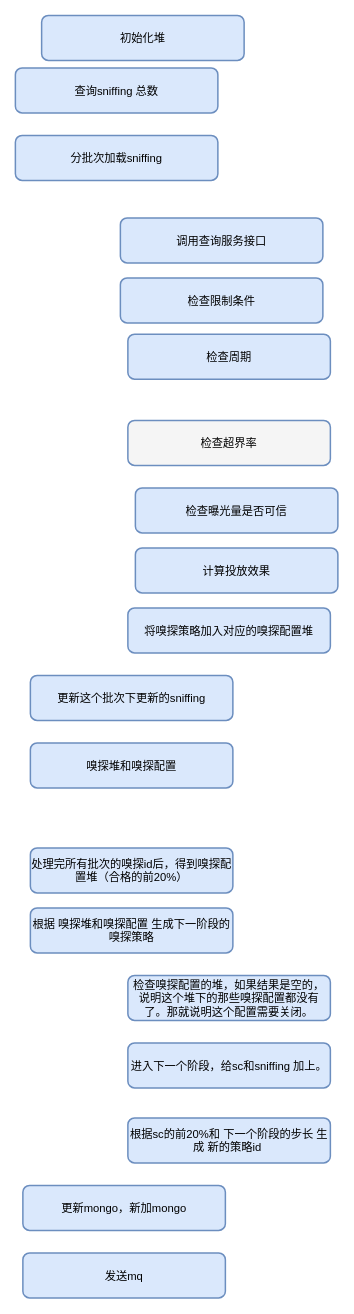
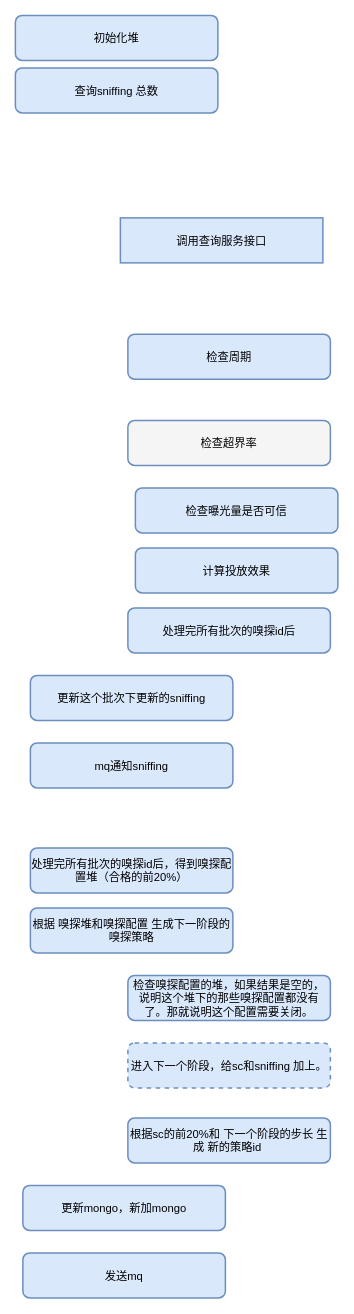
  <mxCell id="0" />
  <mxCell id="1" parent="0" />
- <mxCell id="2" value="分批次加载sniffing" style="rounded=1;whiteSpace=wrap;html=1;strokeWidth=2;fillWeight=4;hachureGap=8;hachureAngle=45;fillColor=#dae8fc;strokeColor=#6c8ebf;fontSize=15;" vertex="1" parent="1"><mxGeometry x="20" y="180" width="270" height="60" as="geometry" /></mxCell>
- <mxCell id="3" value="初始化堆" style="rounded=1;whiteSpace=wrap;html=1;strokeWidth=2;fillWeight=4;hachureGap=8;hachureAngle=45;fillColor=#dae8fc;strokeColor=#6c8ebf;fontSize=15;" vertex="1" parent="1"><mxGeometry x="55" y="20" width="270" height="60" as="geometry" /></mxCell>
- <mxCell id="4" value="调用查询服务接口" style="rounded=1;whiteSpace=wrap;html=1;strokeWidth=2;fillWeight=4;hachureGap=8;hachureAngle=45;fillColor=#dae8fc;strokeColor=#6c8ebf;fontSize=15;" vertex="1" parent="1"><mxGeometry x="160" y="290" width="270" height="60" as="geometry" /></mxCell>
+ <mxCell id="3" value="初始化堆" style="rounded=1;whiteSpace=wrap;html=1;strokeWidth=2;fillWeight=4;hachureGap=8;hachureAngle=45;fillColor=#dae8fc;strokeColor=#6c8ebf;fontSize=15;" vertex="1" parent="1"><mxGeometry x="20" y="20" width="270" height="60" as="geometry" /></mxCell>
+ <mxCell id="4" value="调用查询服务接口" style="whiteSpace=wrap;html=1;strokeWidth=2;fillWeight=4;hachureGap=8;hachureAngle=45;fillColor=#dae8fc;strokeColor=#6c8ebf;fontSize=15;rounded=0;" vertex="1" parent="1"><mxGeometry x="160" y="290" width="270" height="60" as="geometry" /></mxCell>
  <mxCell id="5" value="查询sniffing 总数" style="rounded=1;whiteSpace=wrap;html=1;strokeWidth=2;fillWeight=4;hachureGap=8;hachureAngle=45;fillColor=#dae8fc;strokeColor=#6c8ebf;fontSize=15;" vertex="1" parent="1"><mxGeometry x="20" y="90" width="270" height="60" as="geometry" /></mxCell>
- <mxCell id="6" value="检查限制条件" style="rounded=1;whiteSpace=wrap;html=1;strokeWidth=2;fillWeight=4;hachureGap=8;hachureAngle=45;fillColor=#dae8fc;strokeColor=#6c8ebf;fontSize=15;" vertex="1" parent="1"><mxGeometry x="160" y="370" width="270" height="60" as="geometry" /></mxCell>
  <mxCell id="7" value="检查周期" style="rounded=1;whiteSpace=wrap;html=1;strokeWidth=2;fillWeight=4;hachureGap=8;hachureAngle=45;fillColor=#dae8fc;strokeColor=#6c8ebf;fontSize=15;" vertex="1" parent="1"><mxGeometry x="170" y="445" width="270" height="60" as="geometry" /></mxCell>
  <mxCell id="8" value="检查超界率" style="rounded=1;whiteSpace=wrap;html=1;strokeWidth=2;fillWeight=4;hachureGap=8;hachureAngle=45;fillColor=#f5f5f5;strokeColor=#6c8ebf;fontSize=15;" vertex="1" parent="1"><mxGeometry x="170" y="560" width="270" height="60" as="geometry" /></mxCell>
  <mxCell id="9" value="检查曝光量是否可信" style="rounded=1;whiteSpace=wrap;html=1;strokeWidth=2;fillWeight=4;hachureGap=8;hachureAngle=45;fillColor=#dae8fc;strokeColor=#6c8ebf;fontSize=15;" vertex="1" parent="1"><mxGeometry x="180" y="650" width="270" height="60" as="geometry" /></mxCell>
  <mxCell id="10" value="计算投放效果" style="rounded=1;whiteSpace=wrap;html=1;strokeWidth=2;fillWeight=4;hachureGap=8;hachureAngle=45;fillColor=#dae8fc;strokeColor=#6c8ebf;fontSize=15;" vertex="1" parent="1"><mxGeometry x="180" y="730" width="270" height="60" as="geometry" /></mxCell>
- <mxCell id="11" value="将嗅探策略加入对应的嗅探配置堆" style="rounded=1;whiteSpace=wrap;html=1;strokeWidth=2;fillWeight=4;hachureGap=8;hachureAngle=45;fillColor=#dae8fc;strokeColor=#6c8ebf;fontSize=15;" vertex="1" parent="1"><mxGeometry x="170" y="810" width="270" height="60" as="geometry" /></mxCell>
+ <mxCell id="11" value="处理完所有批次的嗅探id后" style="rounded=1;whiteSpace=wrap;html=1;strokeWidth=2;fillWeight=4;hachureGap=8;hachureAngle=45;fillColor=#dae8fc;strokeColor=#6c8ebf;fontSize=15;" vertex="1" parent="1"><mxGeometry x="170" y="810" width="270" height="60" as="geometry" /></mxCell>
  <mxCell id="12" value="更新这个批次下更新的sniffing" style="rounded=1;whiteSpace=wrap;html=1;strokeWidth=2;fillWeight=4;hachureGap=8;hachureAngle=45;fillColor=#dae8fc;strokeColor=#6c8ebf;fontSize=15;" vertex="1" parent="1"><mxGeometry x="40" y="900" width="270" height="60" as="geometry" /></mxCell>
- <mxCell id="13" value="嗅探堆和嗅探配置" style="rounded=1;whiteSpace=wrap;html=1;strokeWidth=2;fillWeight=4;hachureGap=8;hachureAngle=45;fillColor=#dae8fc;strokeColor=#6c8ebf;fontSize=15;" vertex="1" parent="1"><mxGeometry x="40" y="990" width="270" height="60" as="geometry" /></mxCell>
+ <mxCell id="13" value="mq通知sniffing" style="rounded=1;whiteSpace=wrap;html=1;strokeWidth=2;fillWeight=4;hachureGap=8;hachureAngle=45;fillColor=#dae8fc;strokeColor=#6c8ebf;fontSize=15;" vertex="1" parent="1"><mxGeometry x="40" y="990" width="270" height="60" as="geometry" /></mxCell>
  <mxCell id="14" value="处理完所有批次的嗅探id后，得到嗅探配置堆（合格的前20%）" style="rounded=1;whiteSpace=wrap;html=1;strokeWidth=2;fillWeight=4;hachureGap=8;hachureAngle=45;fillColor=#dae8fc;strokeColor=#6c8ebf;fontSize=15;" vertex="1" parent="1"><mxGeometry x="40" y="1130" width="270" height="60" as="geometry" /></mxCell>
  <mxCell id="15" value="根据 嗅探堆和嗅探配置 生成下一阶段的 嗅探策略" style="rounded=1;whiteSpace=wrap;html=1;strokeWidth=2;fillWeight=4;hachureGap=8;hachureAngle=45;fillColor=#dae8fc;strokeColor=#6c8ebf;fontSize=15;" vertex="1" parent="1"><mxGeometry x="40" y="1210" width="270" height="60" as="geometry" /></mxCell>
  <mxCell id="16" value="检查嗅探配置的堆，如果结果是空的，说明这个堆下的那些嗅探配置都没有了。那就说明这个配置需要关闭。" style="rounded=1;whiteSpace=wrap;html=1;strokeWidth=2;fillWeight=4;hachureGap=8;hachureAngle=45;fillColor=#dae8fc;strokeColor=#6c8ebf;fontSize=15;" vertex="1" parent="1"><mxGeometry x="170" y="1300" width="270" height="60" as="geometry" /></mxCell>
- <mxCell id="17" value="进入下一个阶段，给sc和sniffing 加上。" style="rounded=1;whiteSpace=wrap;html=1;strokeWidth=2;fillWeight=4;hachureGap=8;hachureAngle=45;fillColor=#dae8fc;strokeColor=#6c8ebf;fontSize=15;" vertex="1" parent="1"><mxGeometry x="170" y="1390" width="270" height="60" as="geometry" /></mxCell>
+ <mxCell id="17" value="进入下一个阶段，给sc和sniffing 加上。" style="rounded=1;whiteSpace=wrap;html=1;strokeWidth=2;fillWeight=4;hachureGap=8;hachureAngle=45;fillColor=#dae8fc;strokeColor=#6c8ebf;fontSize=15;dashed=1;" vertex="1" parent="1"><mxGeometry x="170" y="1390" width="270" height="60" as="geometry" /></mxCell>
  <mxCell id="18" value="根据sc的前20%和 下一个阶段的步长 生成 新的策略id&amp;nbsp;" style="rounded=1;whiteSpace=wrap;html=1;strokeWidth=2;fillWeight=4;hachureGap=8;hachureAngle=45;fillColor=#dae8fc;strokeColor=#6c8ebf;fontSize=15;" vertex="1" parent="1"><mxGeometry x="170" y="1490" width="270" height="60" as="geometry" /></mxCell>
  <mxCell id="19" value="更新mongo，新加mongo" style="rounded=1;whiteSpace=wrap;html=1;strokeWidth=2;fillWeight=4;hachureGap=8;hachureAngle=45;fillColor=#dae8fc;strokeColor=#6c8ebf;fontSize=15;" vertex="1" parent="1"><mxGeometry x="30" y="1580" width="270" height="60" as="geometry" /></mxCell>
  <mxCell id="20" value="发送mq" style="rounded=1;whiteSpace=wrap;html=1;strokeWidth=2;fillWeight=4;hachureGap=8;hachureAngle=45;fillColor=#dae8fc;strokeColor=#6c8ebf;fontSize=15;" vertex="1" parent="1"><mxGeometry x="30" y="1670" width="270" height="60" as="geometry" /></mxCell>
